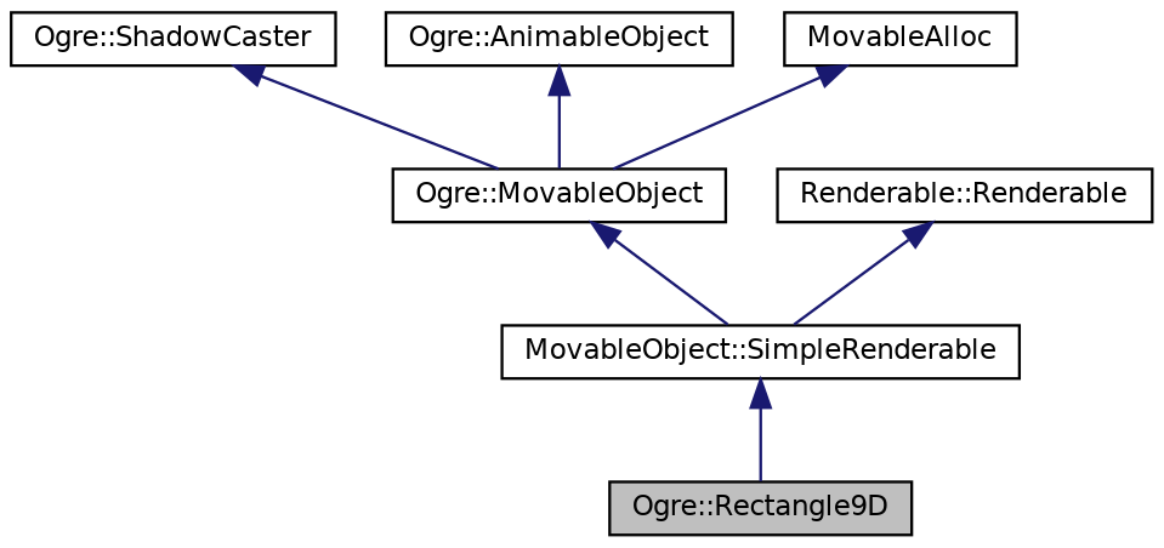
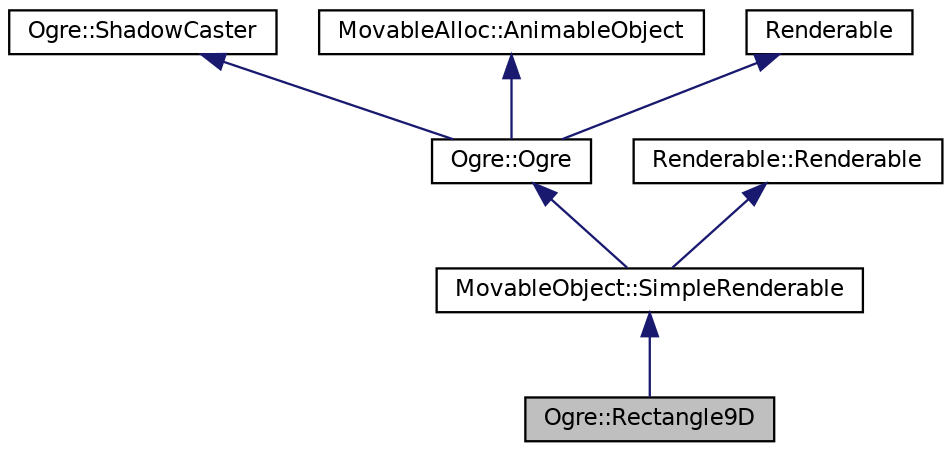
  digraph {
    node [color=black fontname=Helvetica fontsize=10 shape=record]
    edge [color=midnightblue dir=back fontname=Helvetica fontsize=10 labelfontname=Helvetica labelfontsize=10 style=solid]
    n1 [fillcolor=grey75 fontcolor=black height=0.2 label="Ogre::Rectangle9D" style=filled width=0.4]
    n2 [height=0.2 label="MovableObject::SimpleRenderable" width=0.4]
-   n3 [height=0.2 label="Ogre::MovableObject" width=0.4]
+   n3 [height=0.2 label="Ogre::Ogre" width=0.4]
    n4 [height=0.2 label="Ogre::ShadowCaster" width=0.4]
-   n5 [height=0.2 label="Ogre::AnimableObject" width=0.4]
-   n6 [height=0.2 label=MovableAlloc width=0.4]
+   n5 [height=0.2 label="MovableAlloc::AnimableObject" width=0.4]
+   n6 [height=0.2 label=Renderable width=0.4]
    n7 [height=0.2 label="Renderable::Renderable" width=0.4]
    n2 -> n1
    n3 -> n2
    n4 -> n3
    n5 -> n3
    n6 -> n3
    n7 -> n2
  }
